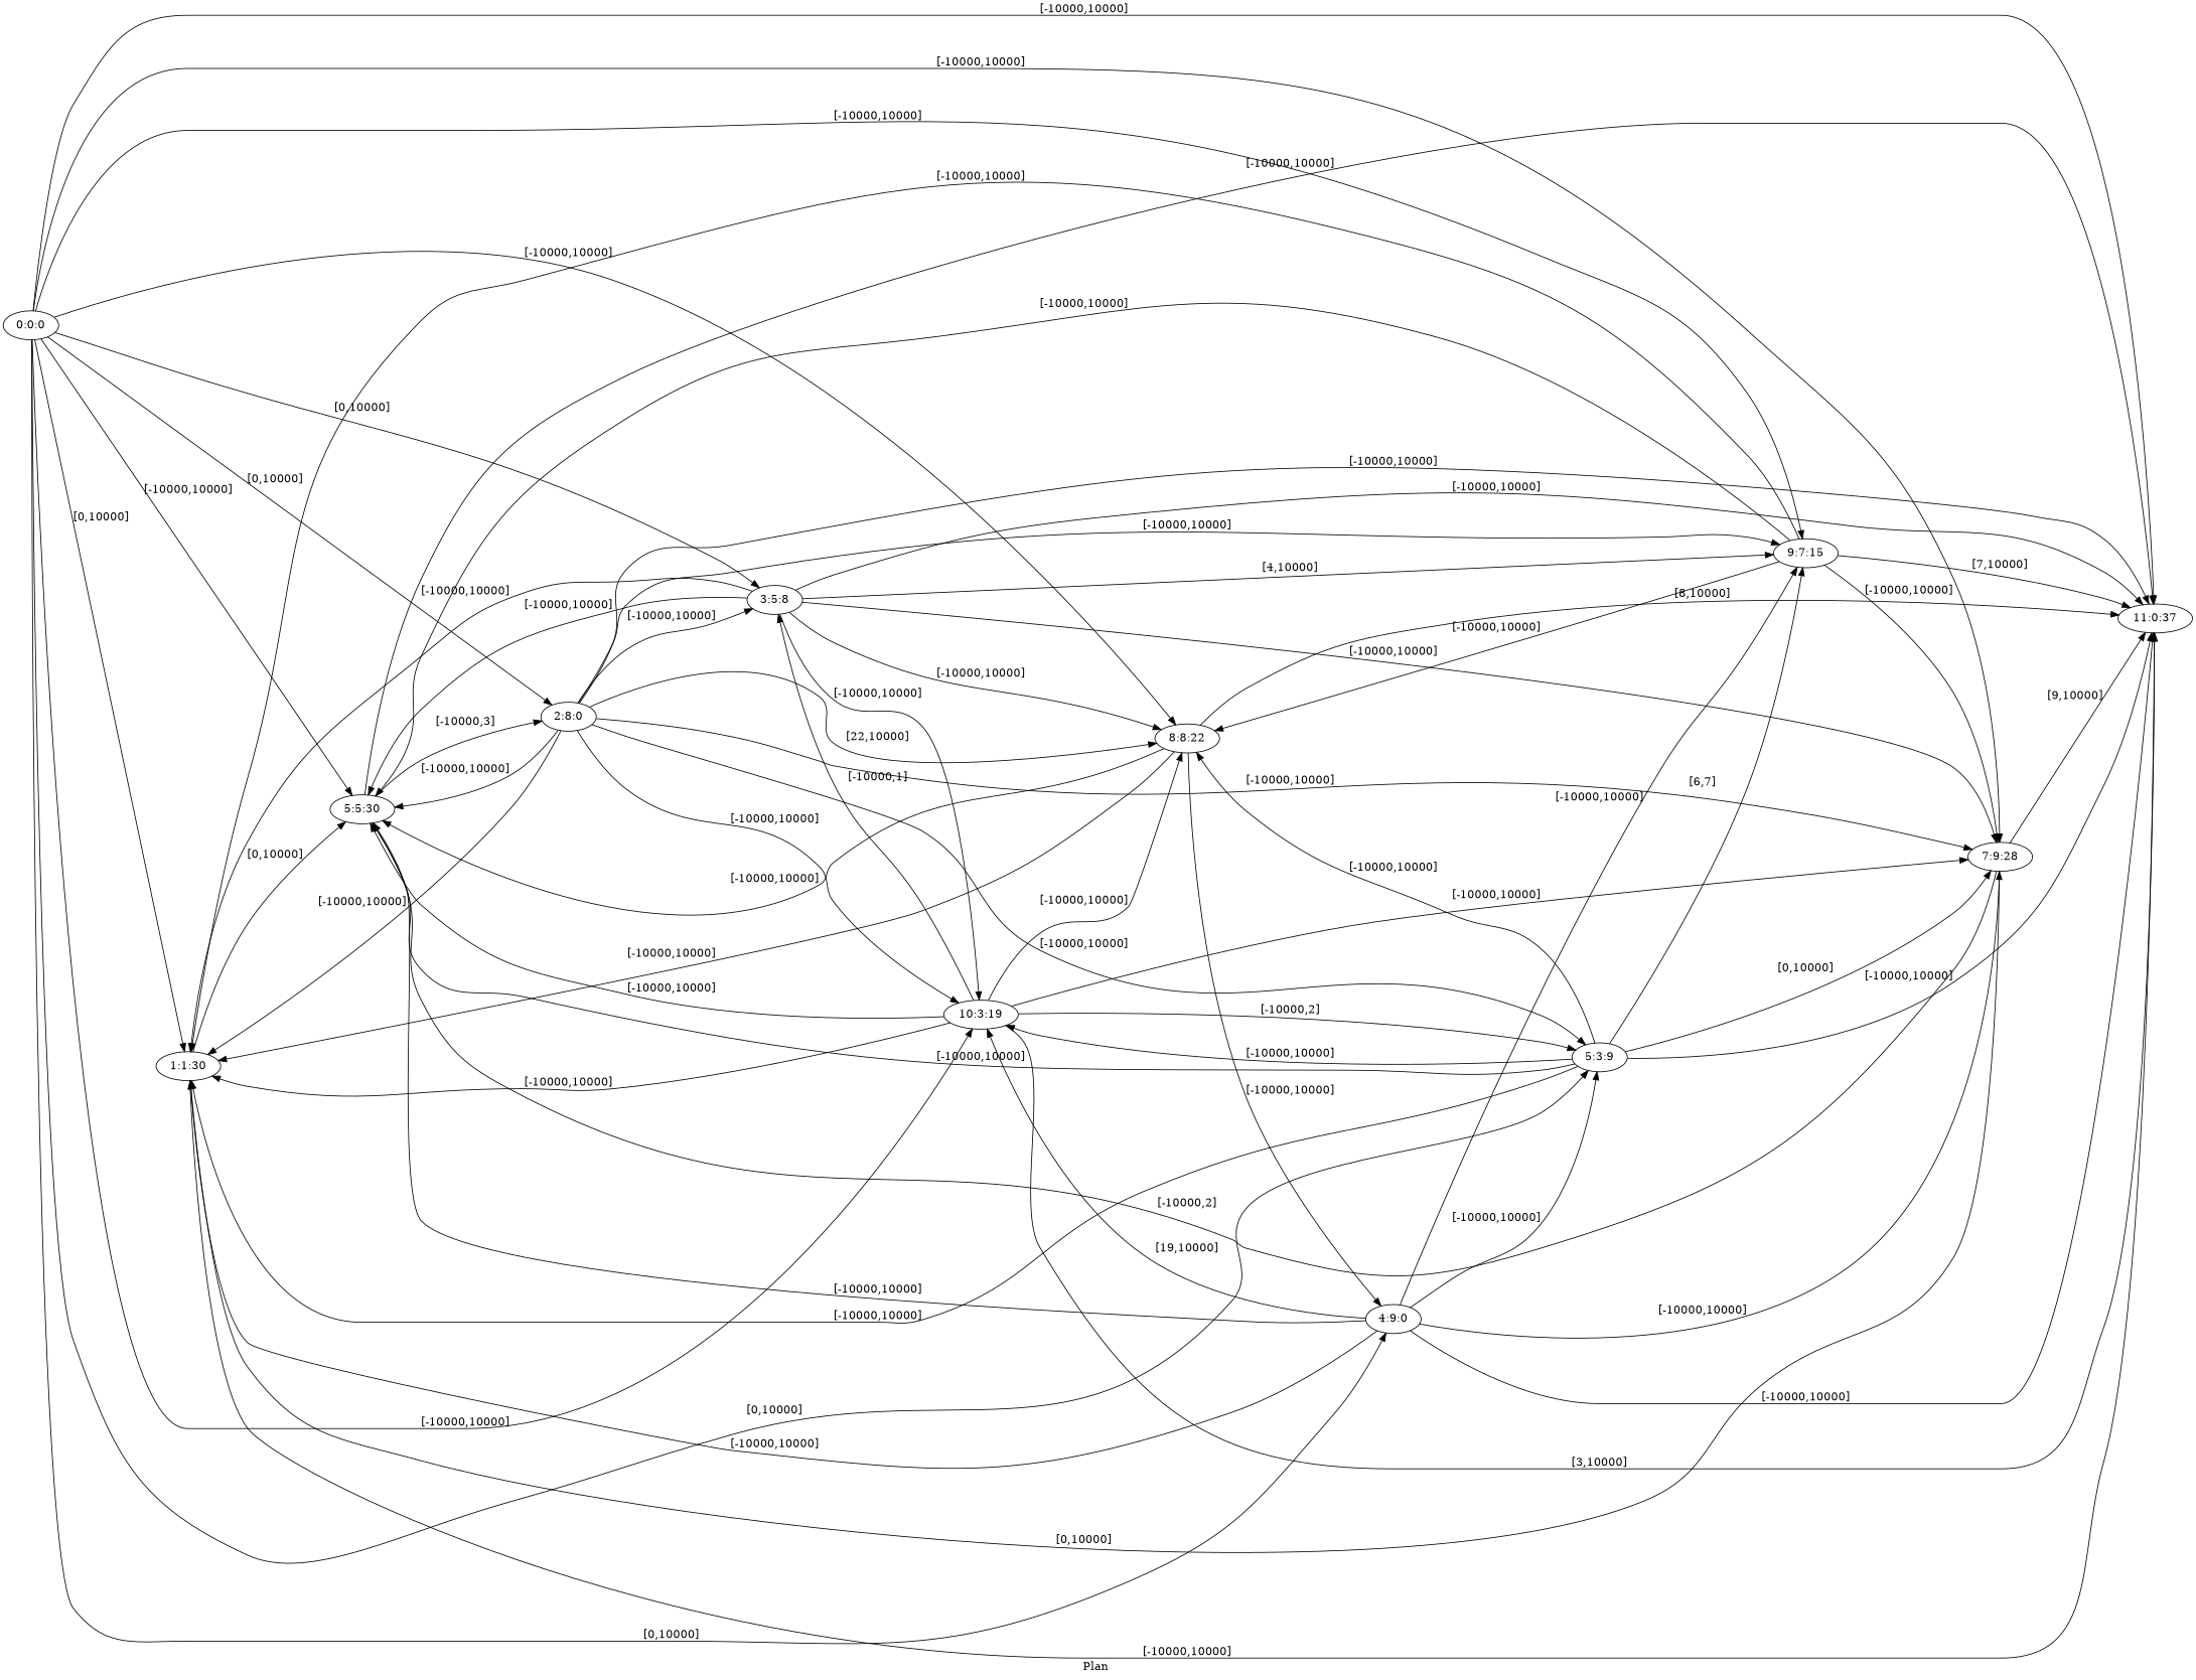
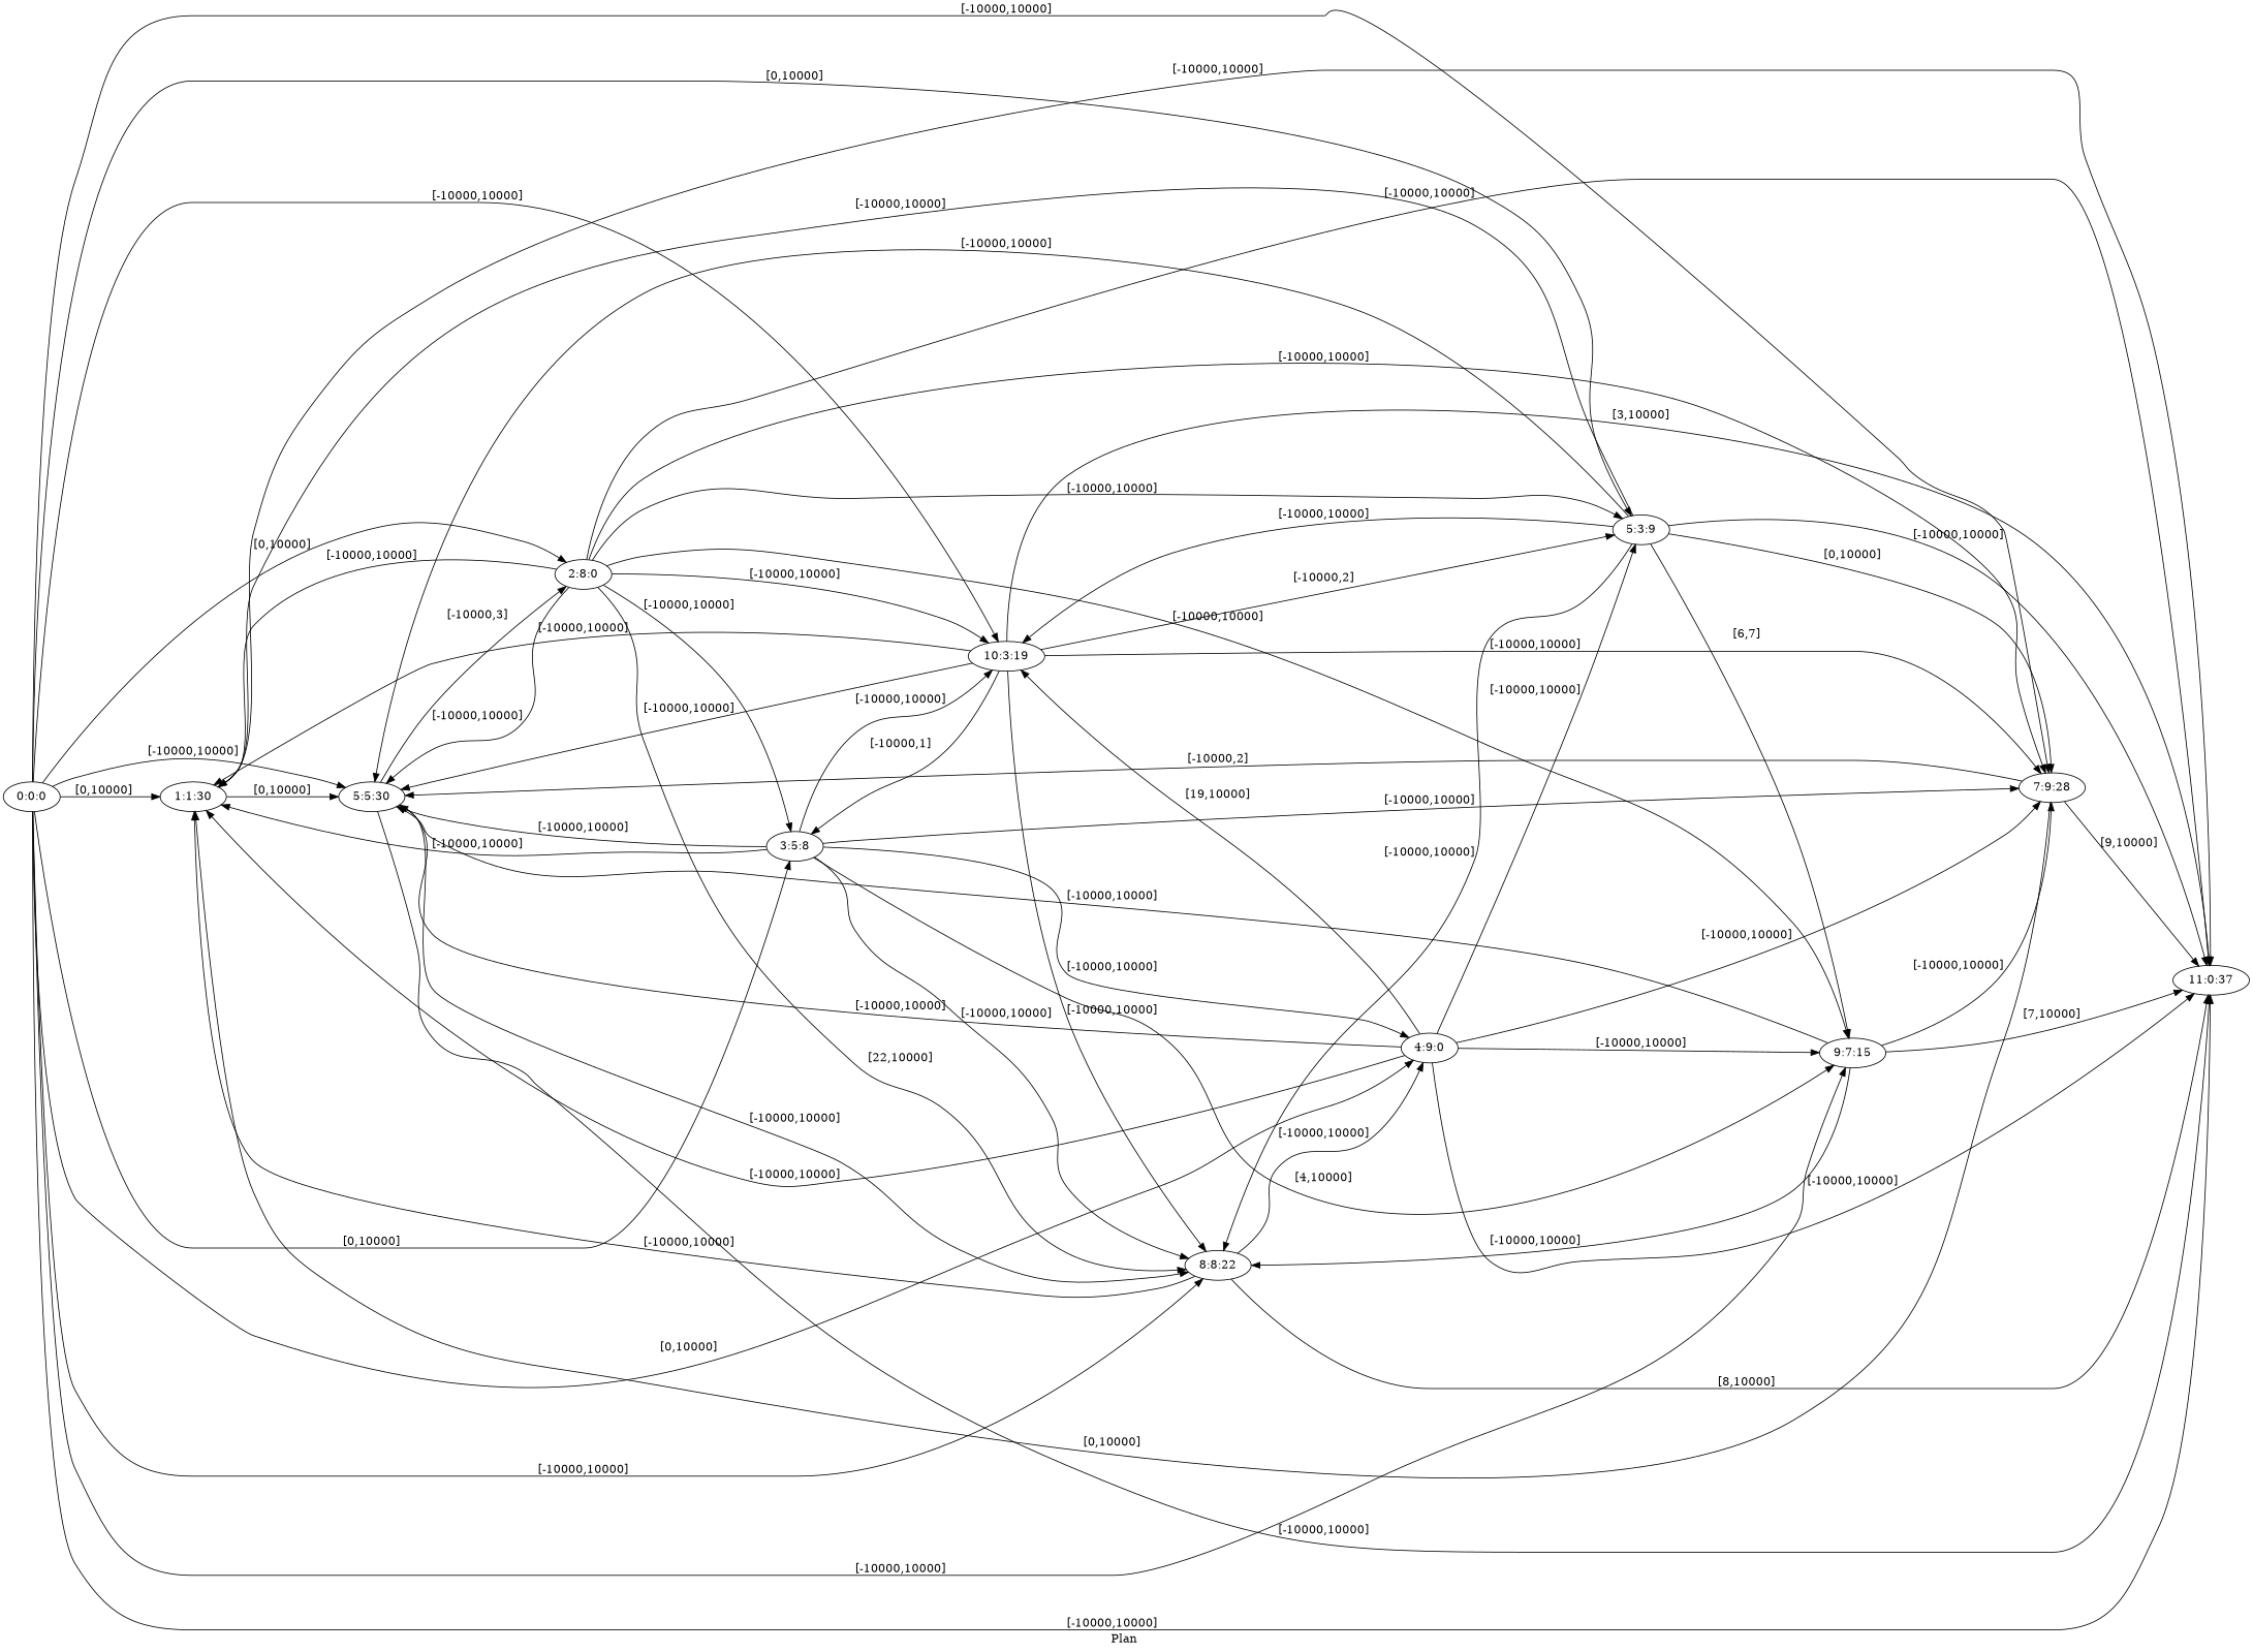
  digraph {
    fldt=0.713347
    label="Plan "
    nodesep=.45
    rankdir=LR
    "0:0:0"
    "1:1:30"
    "2:8:0"
    "3:5:8"
    "4:9:0"
    "5:3:9"
    n7 [label="5:5:30"]
    "7:9:28"
    "8:8:22"
    "9:7:15"
    "10:3:19"
    "11:0:37"
    "0:0:0" -> "1:1:30" [label="[0,10000]"]
    "0:0:0" -> "2:8:0" [label="[0,10000]"]
    "0:0:0" -> "3:5:8" [label="[0,10000]"]
    "0:0:0" -> "4:9:0" [label="[0,10000]"]
    "0:0:0" -> "5:3:9" [label="[0,10000]"]
    "0:0:0" -> n7 [label="[-10000,10000]"]
    "0:0:0" -> "7:9:28" [label="[-10000,10000]"]
    "0:0:0" -> "8:8:22" [label="[-10000,10000]"]
    "0:0:0" -> "9:7:15" [label="[-10000,10000]"]
    "0:0:0" -> "10:3:19" [label="[-10000,10000]"]
    "0:0:0" -> "11:0:37" [label="[-10000,10000]"]
    "1:1:30" -> n7 [label="[0,10000]"]
    "1:1:30" -> "11:0:37" [label="[-10000,10000]"]
    "2:8:0" -> "1:1:30" [label="[-10000,10000]"]
    "2:8:0" -> "3:5:8" [label="[-10000,10000]"]
    "2:8:0" -> "5:3:9" [label="[-10000,10000]"]
    "2:8:0" -> n7 [label="[-10000,10000]"]
    "2:8:0" -> "7:9:28" [label="[-10000,10000]"]
    "2:8:0" -> "8:8:22" [label="[22,10000]"]
    "2:8:0" -> "9:7:15" [label="[-10000,10000]"]
    "2:8:0" -> "10:3:19" [label="[-10000,10000]"]
    "2:8:0" -> "11:0:37" [label="[-10000,10000]"]
    "3:5:8" -> "1:1:30" [label="[-10000,10000]"]
    "3:5:8" -> n7 [label="[-10000,10000]"]
    "3:5:8" -> "7:9:28" [label="[-10000,10000]"]
    "3:5:8" -> "8:8:22" [label="[-10000,10000]"]
    "3:5:8" -> "9:7:15" [label="[4,10000]"]
    "3:5:8" -> "10:3:19" [label="[-10000,10000]"]
-   "3:5:8" -> "11:0:37" [label="[-10000,10000]"]
+   "3:5:8" -> "4:9:0" [label="[-10000,10000]"]
    "4:9:0" -> "1:1:30" [label="[-10000,10000]"]
    "4:9:0" -> "5:3:9" [label="[-10000,10000]"]
    "4:9:0" -> n7 [label="[-10000,10000]"]
    "4:9:0" -> "7:9:28" [label="[-10000,10000]"]
    "4:9:0" -> "9:7:15" [label="[-10000,10000]"]
    "4:9:0" -> "10:3:19" [label="[19,10000]"]
    "4:9:0" -> "11:0:37" [label="[-10000,10000]"]
    "5:3:9" -> "1:1:30" [label="[-10000,10000]"]
    "5:3:9" -> n7 [label="[-10000,10000]"]
    "5:3:9" -> "7:9:28" [label="[0,10000]"]
    "5:3:9" -> "8:8:22" [label="[-10000,10000]"]
    "5:3:9" -> "9:7:15" [label="[6,7]"]
    "5:3:9" -> "10:3:19" [label="[-10000,10000]"]
    "5:3:9" -> "11:0:37" [label="[-10000,10000]"]
    n7 -> "2:8:0" [label="[-10000,3]"]
    n7 -> "11:0:37" [label="[-10000,10000]"]
    "7:9:28" -> "1:1:30" [label="[0,10000]"]
    "7:9:28" -> n7 [label="[-10000,2]"]
    "7:9:28" -> "11:0:37" [label="[9,10000]"]
    "8:8:22" -> "1:1:30" [label="[-10000,10000]"]
    "8:8:22" -> "4:9:0" [label="[-10000,10000]"]
-   "8:8:22" -> n7 [label="[-10000,10000]"]
+   n7 -> "8:8:22" [label="[-10000,10000]"]
    "8:8:22" -> "11:0:37" [label="[8,10000]"]
-   "9:7:15" -> "1:1:30" [label="[-10000,10000]"]
    "9:7:15" -> n7 [label="[-10000,10000]"]
    "9:7:15" -> "7:9:28" [label="[-10000,10000]"]
    "9:7:15" -> "8:8:22" [label="[-10000,10000]"]
    "9:7:15" -> "11:0:37" [label="[7,10000]"]
    "10:3:19" -> "1:1:30" [label="[-10000,10000]"]
    "10:3:19" -> "3:5:8" [label="[-10000,1]"]
    "10:3:19" -> "5:3:9" [label="[-10000,2]"]
    "10:3:19" -> n7 [label="[-10000,10000]"]
    "10:3:19" -> "7:9:28" [label="[-10000,10000]"]
    "10:3:19" -> "8:8:22" [label="[-10000,10000]"]
    "10:3:19" -> "11:0:37" [label="[3,10000]"]
  }
